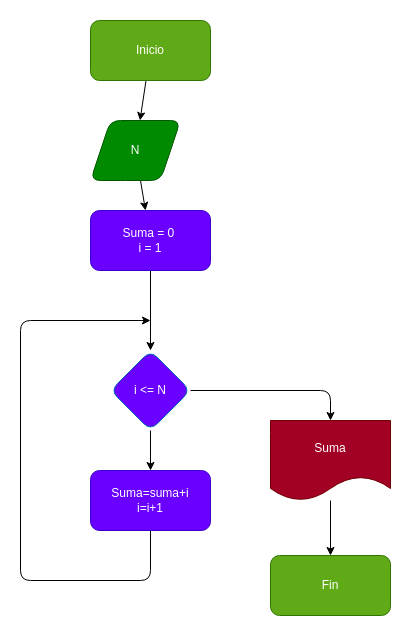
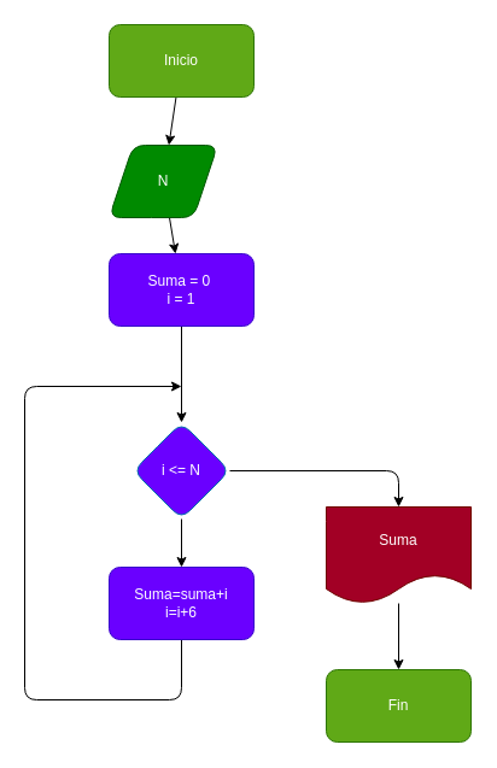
  <mxCell id="0" />
  <mxCell id="1" parent="0" />
  <mxCell id="2" value="" style="edgeStyle=none;html=1;" parent="1" source="3" target="5" edge="1"><mxGeometry relative="1" as="geometry" /></mxCell>
  <mxCell id="3" value="Inicio" style="rounded=1;whiteSpace=wrap;html=1;fillColor=#60a917;fontColor=#ffffff;strokeColor=#2D7600;" parent="1" vertex="1"><mxGeometry x="90" y="20" width="120" height="60" as="geometry" /></mxCell>
  <mxCell id="4" value="" style="edgeStyle=none;html=1;" edge="1" parent="1" source="5" target="15"><mxGeometry relative="1" as="geometry" /></mxCell>
  <mxCell id="5" value="N" style="shape=parallelogram;perimeter=parallelogramPerimeter;whiteSpace=wrap;html=1;fixedSize=1;rounded=1;fillColor=#008a00;fontColor=#ffffff;strokeColor=#005700;" parent="1" vertex="1"><mxGeometry x="90" y="120" width="90" height="60" as="geometry" /></mxCell>
  <mxCell id="6" value="" style="edgeStyle=none;html=1;" parent="1" source="8" target="10" edge="1"><mxGeometry relative="1" as="geometry" /></mxCell>
  <mxCell id="7" style="edgeStyle=none;html=1;entryX=0.5;entryY=0;entryDx=0;entryDy=0;" parent="1" source="8" target="12" edge="1"><mxGeometry relative="1" as="geometry"><Array as="points"><mxPoint x="330" y="390" /></Array></mxGeometry></mxCell>
  <mxCell id="8" value="i &amp;lt;= N" style="rhombus;whiteSpace=wrap;html=1;rounded=1;fillColor=#6a00ff;fontColor=#ffffff;strokeColor=#006EAF;" parent="1" vertex="1"><mxGeometry x="110" y="350" width="80" height="80" as="geometry" /></mxCell>
  <mxCell id="9" style="edgeStyle=none;html=1;" parent="1" source="10" edge="1"><mxGeometry relative="1" as="geometry"><mxPoint x="150" y="320" as="targetPoint" /><Array as="points"><mxPoint x="150" y="580" /><mxPoint x="20" y="580" /><mxPoint x="20" y="320" /></Array></mxGeometry></mxCell>
- <mxCell id="10" value="Suma=suma+i&lt;br&gt;i=i+1" style="whiteSpace=wrap;html=1;rounded=1;fillColor=#6a00ff;fontColor=#ffffff;strokeColor=#3700CC;" parent="1" vertex="1"><mxGeometry x="90" y="470" width="120" height="60" as="geometry" /></mxCell>
+ <mxCell id="10" value="Suma=suma+i&lt;br&gt;i=i+6" style="whiteSpace=wrap;html=1;rounded=1;fillColor=#6a00ff;fontColor=#ffffff;strokeColor=#3700CC;" parent="1" vertex="1"><mxGeometry x="90" y="470" width="120" height="60" as="geometry" /></mxCell>
  <mxCell id="11" value="" style="edgeStyle=none;html=1;" parent="1" source="12" target="13" edge="1"><mxGeometry relative="1" as="geometry" /></mxCell>
  <mxCell id="12" value="Suma" style="shape=document;whiteSpace=wrap;html=1;boundedLbl=1;rounded=1;fillColor=#a20025;fontColor=#ffffff;strokeColor=#6F0000;" parent="1" vertex="1"><mxGeometry x="270" y="420" width="120" height="80" as="geometry" /></mxCell>
  <mxCell id="13" value="Fin" style="whiteSpace=wrap;html=1;rounded=1;fillColor=#60a917;fontColor=#ffffff;strokeColor=#2D7600;" parent="1" vertex="1"><mxGeometry x="270" y="555" width="120" height="60" as="geometry" /></mxCell>
  <mxCell id="14" style="edgeStyle=none;html=1;entryX=0.5;entryY=0;entryDx=0;entryDy=0;" edge="1" parent="1" source="15" target="8"><mxGeometry relative="1" as="geometry" /></mxCell>
  <mxCell id="15" value="Suma = 0&amp;nbsp;&lt;br&gt;i = 1" style="whiteSpace=wrap;html=1;fillColor=#6a00ff;strokeColor=#3700CC;fontColor=#ffffff;rounded=1;" vertex="1" parent="1"><mxGeometry x="90" y="210" width="120" height="60" as="geometry" /></mxCell>
